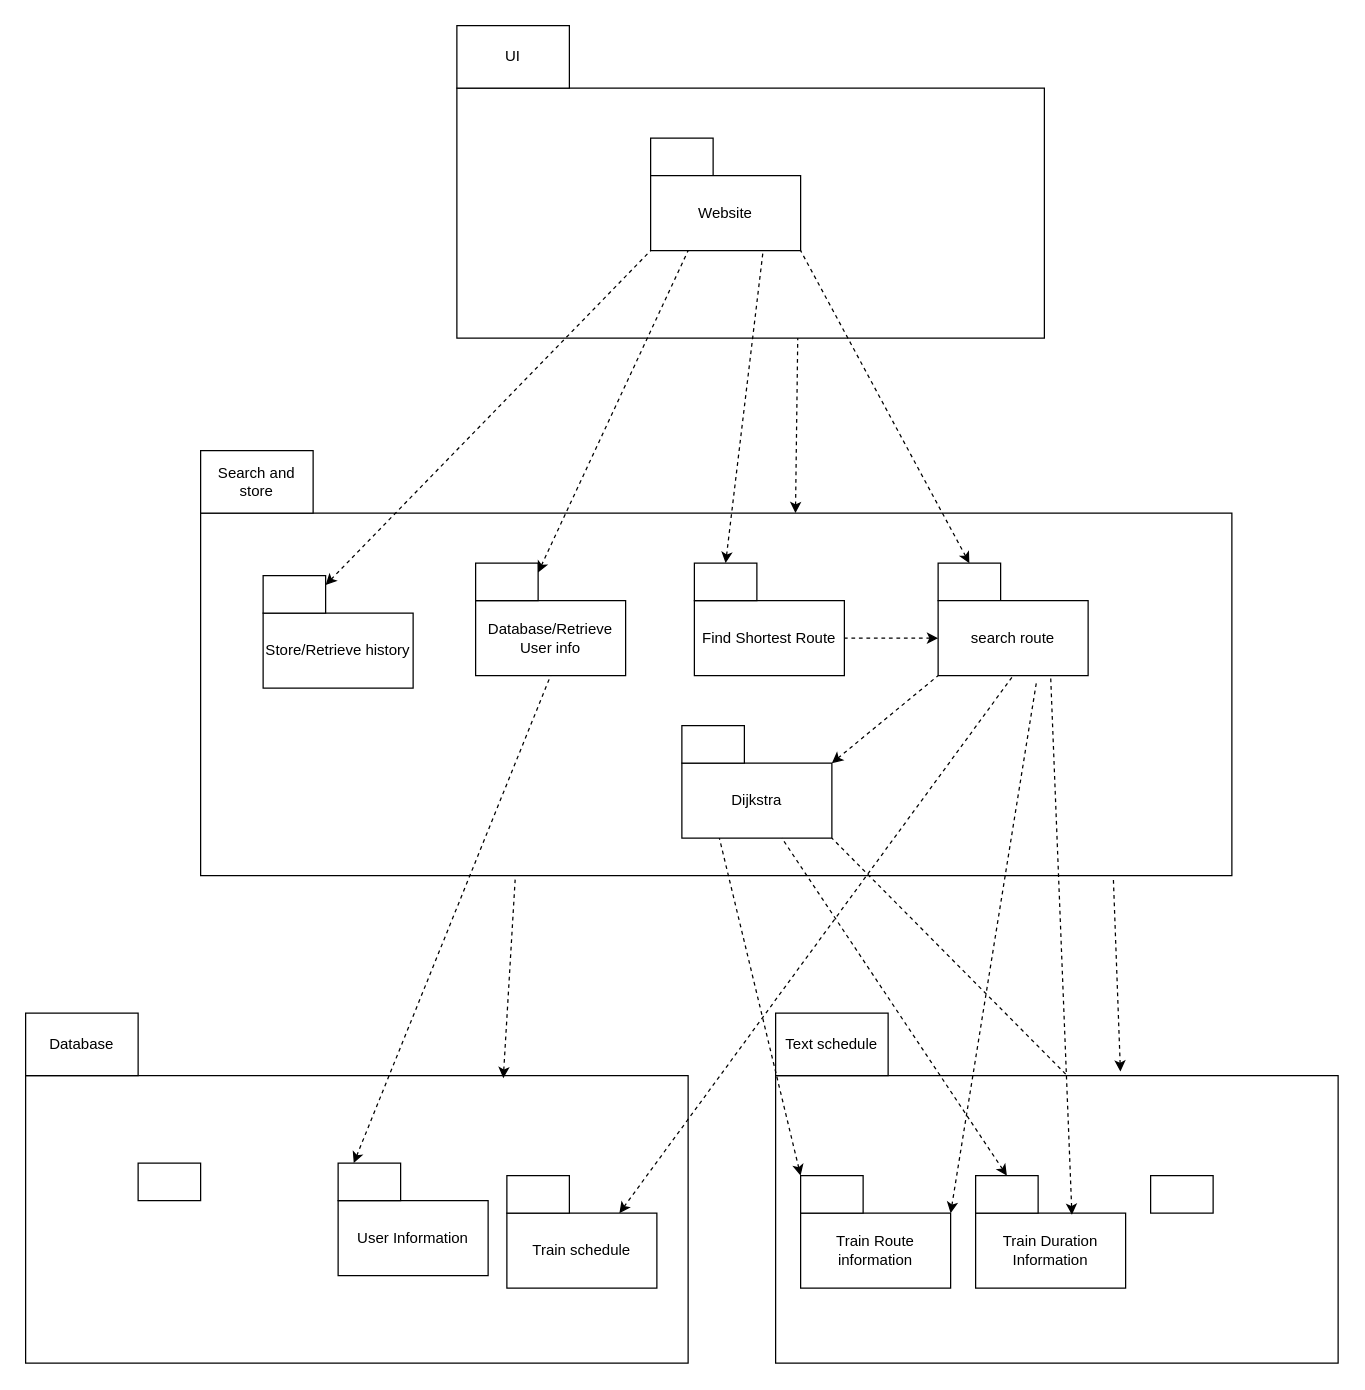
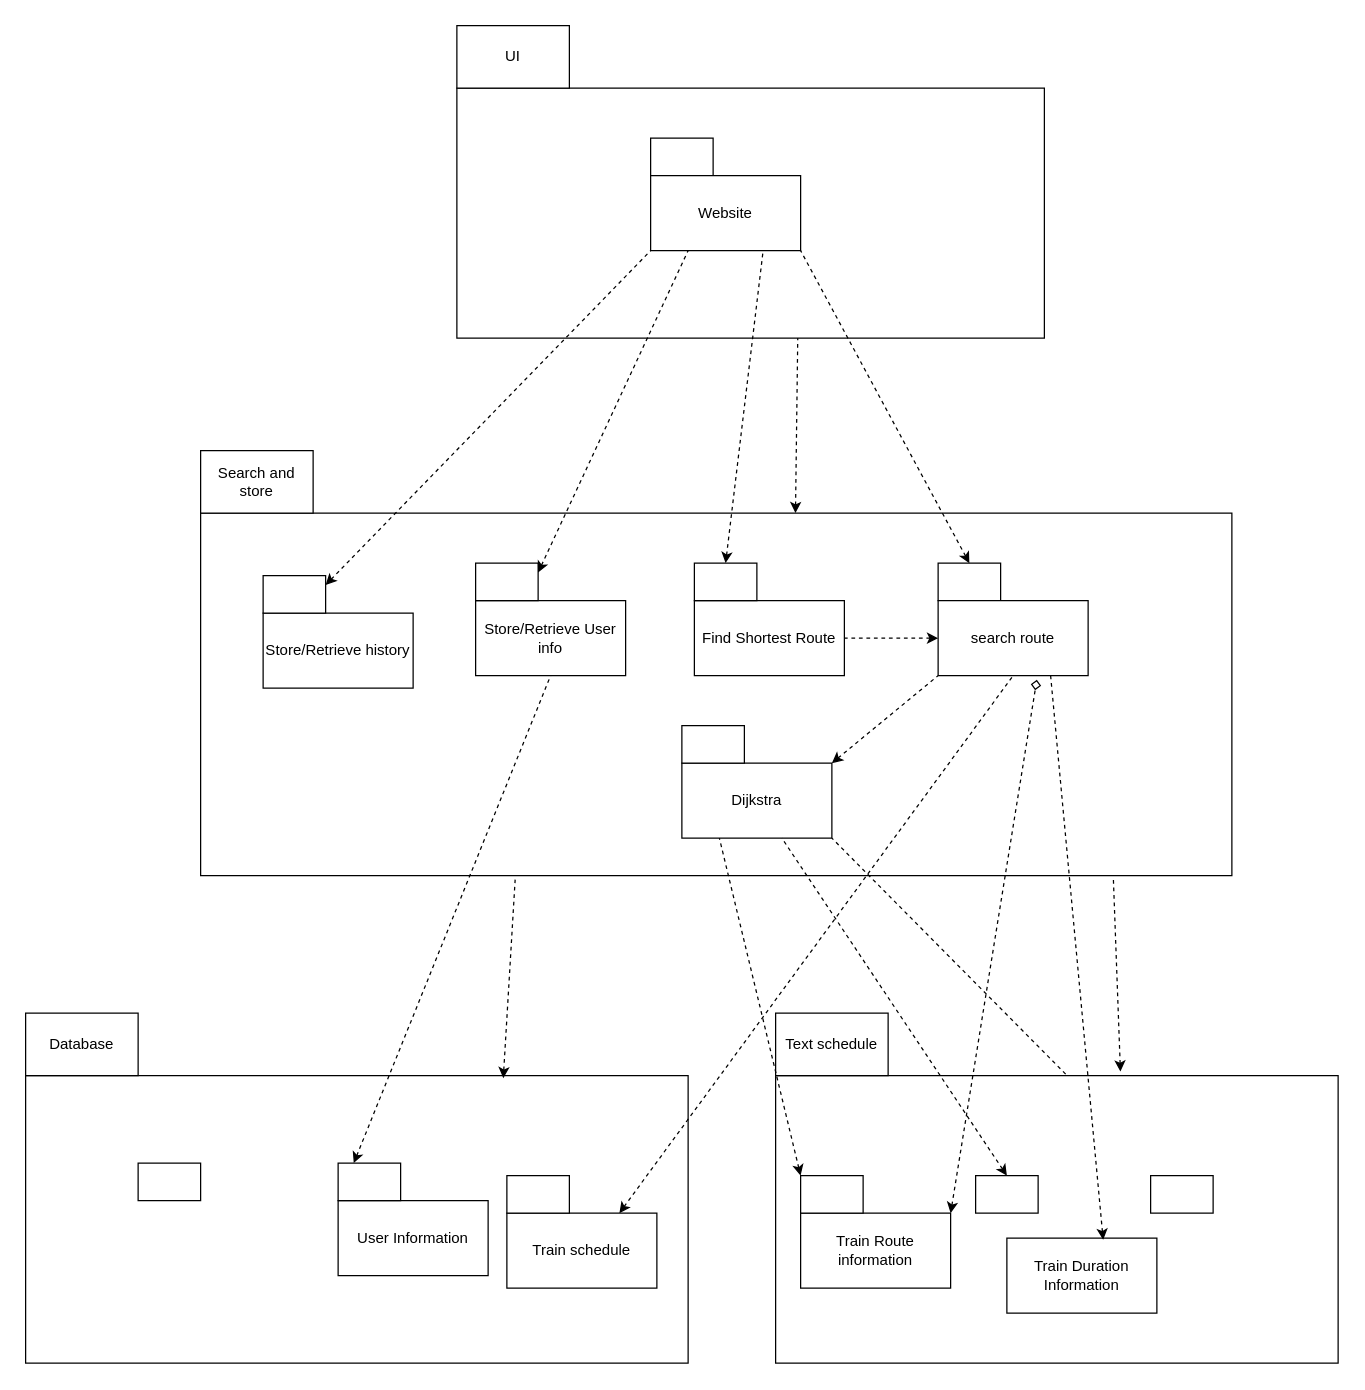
  <mxCell id="0" />
  <mxCell id="1" parent="0" />
  <mxCell id="2" value="" style="rounded=0;whiteSpace=wrap;html=1;" parent="1" vertex="1"><mxGeometry x="365" y="70" width="470" height="200" as="geometry" /></mxCell>
  <mxCell id="3" value="UI" style="rounded=0;whiteSpace=wrap;html=1;" parent="1" vertex="1"><mxGeometry x="365" y="20" width="90" height="50" as="geometry" /></mxCell>
  <mxCell id="4" value="" style="rounded=0;whiteSpace=wrap;html=1;" parent="1" vertex="1"><mxGeometry x="160" y="410" width="825" height="290" as="geometry" /></mxCell>
  <mxCell id="5" value="Search and store" style="rounded=0;whiteSpace=wrap;html=1;" parent="1" vertex="1"><mxGeometry x="160" y="360" width="90" height="50" as="geometry" /></mxCell>
  <mxCell id="6" value="" style="rounded=0;whiteSpace=wrap;html=1;" parent="1" vertex="1"><mxGeometry x="20" y="860" width="530" height="230" as="geometry" /></mxCell>
  <mxCell id="7" value="Database" style="rounded=0;whiteSpace=wrap;html=1;" parent="1" vertex="1"><mxGeometry x="20" y="810" width="90" height="50" as="geometry" /></mxCell>
  <mxCell id="8" value="Find Shortest Route" style="rounded=0;whiteSpace=wrap;html=1;" parent="1" vertex="1"><mxGeometry x="555" y="480" width="120" height="60" as="geometry" /></mxCell>
  <mxCell id="9" value="" style="rounded=0;whiteSpace=wrap;html=1;" parent="1" vertex="1"><mxGeometry x="555" y="450" width="50" height="30" as="geometry" /></mxCell>
  <mxCell id="10" value="" style="rounded=0;whiteSpace=wrap;html=1;" parent="1" vertex="1"><mxGeometry x="750" y="450" width="50" height="30" as="geometry" /></mxCell>
- <mxCell id="11" value="Database/Retrieve User info" style="rounded=0;whiteSpace=wrap;html=1;" parent="1" vertex="1"><mxGeometry x="380" y="480" width="120" height="60" as="geometry" /></mxCell>
+ <mxCell id="11" value="Store/Retrieve User info" style="rounded=0;whiteSpace=wrap;html=1;" parent="1" vertex="1"><mxGeometry x="380" y="480" width="120" height="60" as="geometry" /></mxCell>
  <mxCell id="12" value="" style="rounded=0;whiteSpace=wrap;html=1;" parent="1" vertex="1"><mxGeometry x="380" y="450" width="50" height="30" as="geometry" /></mxCell>
  <mxCell id="13" value="Dijkstra" style="rounded=0;whiteSpace=wrap;html=1;" parent="1" vertex="1"><mxGeometry x="545" y="610" width="120" height="60" as="geometry" /></mxCell>
  <mxCell id="14" value="" style="rounded=0;whiteSpace=wrap;html=1;" parent="1" vertex="1"><mxGeometry x="545" y="580" width="50" height="30" as="geometry" /></mxCell>
  <mxCell id="15" value="search route" style="rounded=0;whiteSpace=wrap;html=1;" parent="1" vertex="1"><mxGeometry x="750" y="480" width="120" height="60" as="geometry" /></mxCell>
  <mxCell id="16" value="" style="rounded=0;whiteSpace=wrap;html=1;" parent="1" vertex="1"><mxGeometry x="520" y="110" width="50" height="30" as="geometry" /></mxCell>
  <mxCell id="17" value="Website" style="rounded=0;whiteSpace=wrap;html=1;" parent="1" vertex="1"><mxGeometry x="520" y="140" width="120" height="60" as="geometry" /></mxCell>
  <mxCell id="18" value="" style="endArrow=none;dashed=1;html=1;entryX=1;entryY=1;entryDx=0;entryDy=0;exitX=0.5;exitY=0;exitDx=0;exitDy=0;horizontal=1;endFill=0;startArrow=classic;startFill=1;" parent="1" source="10" target="17" edge="1"><mxGeometry width="50" height="50" relative="1" as="geometry"><mxPoint x="675" y="390" as="sourcePoint" /><mxPoint x="635" y="380" as="targetPoint" /></mxGeometry></mxCell>
  <mxCell id="19" value="" style="endArrow=none;dashed=1;html=1;entryX=0.75;entryY=1;entryDx=0;entryDy=0;exitX=0.5;exitY=0;exitDx=0;exitDy=0;horizontal=1;endFill=0;startArrow=classic;startFill=1;" parent="1" source="9" target="17" edge="1"><mxGeometry width="50" height="50" relative="1" as="geometry"><mxPoint x="670" y="450" as="sourcePoint" /><mxPoint x="615" y="210" as="targetPoint" /></mxGeometry></mxCell>
  <mxCell id="20" value="" style="endArrow=none;dashed=1;html=1;entryX=1;entryY=0.5;entryDx=0;entryDy=0;horizontal=1;endFill=0;startArrow=classic;startFill=1;" parent="1" source="15" target="8" edge="1"><mxGeometry width="50" height="50" relative="1" as="geometry"><mxPoint x="685" y="800" as="sourcePoint" /><mxPoint x="575" y="560" as="targetPoint" /></mxGeometry></mxCell>
  <mxCell id="21" value="" style="endArrow=none;dashed=1;html=1;entryX=0;entryY=1;entryDx=0;entryDy=0;horizontal=1;endFill=0;startArrow=classic;startFill=1;exitX=1;exitY=0;exitDx=0;exitDy=0;" parent="1" source="13" target="15" edge="1"><mxGeometry width="50" height="50" relative="1" as="geometry"><mxPoint x="790" y="594.41" as="sourcePoint" /><mxPoint x="715" y="594.41" as="targetPoint" /></mxGeometry></mxCell>
  <mxCell id="22" value="" style="endArrow=none;dashed=1;html=1;entryX=0.5;entryY=1;entryDx=0;entryDy=0;horizontal=1;endFill=0;startArrow=classic;startFill=1;exitX=0.75;exitY=0;exitDx=0;exitDy=0;" parent="1" source="25" target="15" edge="1"><mxGeometry width="50" height="50" relative="1" as="geometry"><mxPoint x="725" y="620" as="sourcePoint" /><mxPoint x="760" y="550" as="targetPoint" /></mxGeometry></mxCell>
  <mxCell id="23" value="User Information" style="rounded=0;whiteSpace=wrap;html=1;" parent="1" vertex="1"><mxGeometry x="270" y="960" width="120" height="60" as="geometry" /></mxCell>
  <mxCell id="24" value="" style="rounded=0;whiteSpace=wrap;html=1;" parent="1" vertex="1"><mxGeometry x="270" y="930" width="50" height="30" as="geometry" /></mxCell>
  <mxCell id="25" value="Train schedule" style="rounded=0;whiteSpace=wrap;html=1;" parent="1" vertex="1"><mxGeometry x="405" y="970" width="120" height="60" as="geometry" /></mxCell>
  <mxCell id="26" value="" style="rounded=0;whiteSpace=wrap;html=1;" parent="1" vertex="1"><mxGeometry x="405" y="940" width="50" height="30" as="geometry" /></mxCell>
  <mxCell id="27" value="" style="endArrow=none;dashed=1;html=1;entryX=1;entryY=1;entryDx=0;entryDy=0;horizontal=1;endFill=0;startArrow=classic;startFill=1;exitX=0.25;exitY=0;exitDx=0;exitDy=0;" parent="1" source="42" target="13" edge="1"><mxGeometry width="50" height="50" relative="1" as="geometry"><mxPoint x="725" y="620" as="sourcePoint" /><mxPoint x="760" y="550" as="targetPoint" /></mxGeometry></mxCell>
  <mxCell id="28" value="" style="endArrow=none;dashed=1;html=1;exitX=1;exitY=0.25;exitDx=0;exitDy=0;horizontal=1;endFill=0;startArrow=classic;startFill=1;entryX=0.25;entryY=1;entryDx=0;entryDy=0;" parent="1" source="12" target="17" edge="1"><mxGeometry width="50" height="50" relative="1" as="geometry"><mxPoint x="470" y="460" as="sourcePoint" /><mxPoint x="675" y="220" as="targetPoint" /></mxGeometry></mxCell>
  <mxCell id="29" value="" style="endArrow=none;dashed=1;html=1;entryX=0.5;entryY=1;entryDx=0;entryDy=0;horizontal=1;endFill=0;startArrow=classic;startFill=1;exitX=0.25;exitY=0;exitDx=0;exitDy=0;" parent="1" source="24" target="11" edge="1"><mxGeometry width="50" height="50" relative="1" as="geometry"><mxPoint x="507.5" y="940" as="sourcePoint" /><mxPoint x="480" y="550" as="targetPoint" /></mxGeometry></mxCell>
  <mxCell id="30" value="" style="endArrow=none;dashed=1;html=1;entryX=0.305;entryY=1.011;entryDx=0;entryDy=0;horizontal=1;endFill=0;startArrow=classic;startFill=1;exitX=0.721;exitY=0.009;exitDx=0;exitDy=0;exitPerimeter=0;entryPerimeter=0;" parent="1" source="6" target="4" edge="1"><mxGeometry width="50" height="50" relative="1" as="geometry"><mxPoint x="469.17" y="850" as="sourcePoint" /><mxPoint x="469.17" y="700" as="targetPoint" /></mxGeometry></mxCell>
  <mxCell id="31" value="" style="endArrow=none;dashed=1;html=1;horizontal=1;endFill=0;startArrow=classic;startFill=1;" parent="1" edge="1"><mxGeometry width="50" height="50" relative="1" as="geometry"><mxPoint x="635.883" y="410" as="sourcePoint" /><mxPoint x="637.701" y="270" as="targetPoint" /></mxGeometry></mxCell>
  <mxCell id="32" value="" style="rounded=0;whiteSpace=wrap;html=1;" parent="1" vertex="1"><mxGeometry x="110" y="930" width="50" height="30" as="geometry" /></mxCell>
  <mxCell id="33" value="Store/Retrieve history" style="rounded=0;whiteSpace=wrap;html=1;" parent="1" vertex="1"><mxGeometry x="210" y="490" width="120" height="60" as="geometry" /></mxCell>
  <mxCell id="34" value="" style="rounded=0;whiteSpace=wrap;html=1;" parent="1" vertex="1"><mxGeometry x="210" y="460" width="50" height="30" as="geometry" /></mxCell>
  <mxCell id="35" value="" style="endArrow=none;dashed=1;html=1;exitX=1;exitY=0.25;exitDx=0;exitDy=0;horizontal=1;endFill=0;startArrow=classic;startFill=1;entryX=0;entryY=1;entryDx=0;entryDy=0;" parent="1" source="34" target="17" edge="1"><mxGeometry width="50" height="50" relative="1" as="geometry"><mxPoint x="335" y="467.5" as="sourcePoint" /><mxPoint x="560" y="210" as="targetPoint" /></mxGeometry></mxCell>
  <mxCell id="36" value="" style="rounded=0;whiteSpace=wrap;html=1;" parent="1" vertex="1"><mxGeometry x="620" y="860" width="450" height="230" as="geometry" /></mxCell>
  <mxCell id="37" value="Text schedule" style="rounded=0;whiteSpace=wrap;html=1;" parent="1" vertex="1"><mxGeometry x="620" y="810" width="90" height="50" as="geometry" /></mxCell>
  <mxCell id="38" value="Train Route information" style="rounded=0;whiteSpace=wrap;html=1;" parent="1" vertex="1"><mxGeometry x="640" y="970" width="120" height="60" as="geometry" /></mxCell>
  <mxCell id="39" value="" style="rounded=0;whiteSpace=wrap;html=1;" parent="1" vertex="1"><mxGeometry x="640" y="940" width="50" height="30" as="geometry" /></mxCell>
- <mxCell id="40" value="Train Duration Information" style="rounded=0;whiteSpace=wrap;html=1;" parent="1" vertex="1"><mxGeometry x="780" y="970" width="120" height="60" as="geometry" /></mxCell>
+ <mxCell id="40" value="Train Duration Information" style="rounded=0;whiteSpace=wrap;html=1;" parent="1" vertex="1"><mxGeometry x="805" y="990" width="120" height="60" as="geometry" /></mxCell>
  <mxCell id="41" value="" style="rounded=0;whiteSpace=wrap;html=1;" parent="1" vertex="1"><mxGeometry x="780" y="940" width="50" height="30" as="geometry" /></mxCell>
  <mxCell id="42" value="" style="rounded=0;whiteSpace=wrap;html=1;" parent="1" vertex="1"><mxGeometry x="920" y="940" width="50" height="30" as="geometry" /></mxCell>
- <mxCell id="43" value="" style="endArrow=none;dashed=1;html=1;entryX=0.658;entryY=1.056;entryDx=0;entryDy=0;horizontal=1;endFill=0;startArrow=classic;startFill=1;exitX=1;exitY=0;exitDx=0;exitDy=0;entryPerimeter=0;" parent="1" source="38" target="15" edge="1"><mxGeometry width="50" height="50" relative="1" as="geometry"><mxPoint x="645" y="980" as="sourcePoint" /><mxPoint x="820" y="550" as="targetPoint" /></mxGeometry></mxCell>
+ <mxCell id="43" value="" style="endArrow=diamond;dashed=1;html=1;entryX=0.658;entryY=1.056;entryDx=0;entryDy=0;horizontal=1;endFill=0;startArrow=classic;startFill=1;exitX=1;exitY=0;exitDx=0;exitDy=0;entryPerimeter=0;" parent="1" source="38" target="15" edge="1"><mxGeometry width="50" height="50" relative="1" as="geometry"><mxPoint x="645" y="980" as="sourcePoint" /><mxPoint x="820" y="550" as="targetPoint" /></mxGeometry></mxCell>
  <mxCell id="44" value="" style="endArrow=none;dashed=1;html=1;entryX=0.75;entryY=1;entryDx=0;entryDy=0;horizontal=1;endFill=0;startArrow=classic;startFill=1;exitX=0.642;exitY=0.022;exitDx=0;exitDy=0;exitPerimeter=0;" parent="1" source="40" target="15" edge="1"><mxGeometry width="50" height="50" relative="1" as="geometry"><mxPoint x="910" y="980" as="sourcePoint" /><mxPoint x="838.96" y="553.36" as="targetPoint" /></mxGeometry></mxCell>
  <mxCell id="45" value="" style="endArrow=none;dashed=1;html=1;entryX=0.25;entryY=1;entryDx=0;entryDy=0;horizontal=1;endFill=0;startArrow=classic;startFill=1;exitX=0;exitY=0;exitDx=0;exitDy=0;" parent="1" source="39" target="13" edge="1"><mxGeometry width="50" height="50" relative="1" as="geometry"><mxPoint x="592.5" y="950" as="sourcePoint" /><mxPoint x="615" y="680" as="targetPoint" /></mxGeometry></mxCell>
  <mxCell id="46" value="" style="endArrow=none;dashed=1;html=1;horizontal=1;endFill=0;startArrow=classic;startFill=1;exitX=0.5;exitY=0;exitDx=0;exitDy=0;" parent="1" source="41" target="13" edge="1"><mxGeometry width="50" height="50" relative="1" as="geometry"><mxPoint x="790" y="950" as="sourcePoint" /><mxPoint x="645" y="680" as="targetPoint" /></mxGeometry></mxCell>
  <mxCell id="47" value="" style="endArrow=none;dashed=1;html=1;entryX=0.885;entryY=1.002;entryDx=0;entryDy=0;horizontal=1;endFill=0;startArrow=classic;startFill=1;entryPerimeter=0;exitX=0.613;exitY=-0.014;exitDx=0;exitDy=0;exitPerimeter=0;" parent="1" source="36" target="4" edge="1"><mxGeometry width="50" height="50" relative="1" as="geometry"><mxPoint x="800" y="960" as="sourcePoint" /><mxPoint x="655" y="690" as="targetPoint" /></mxGeometry></mxCell>
